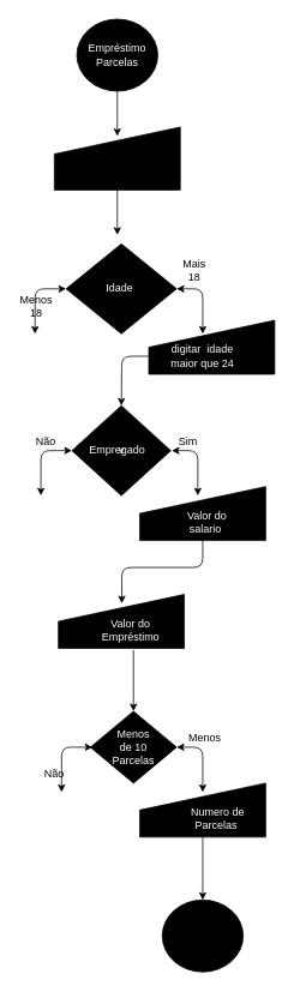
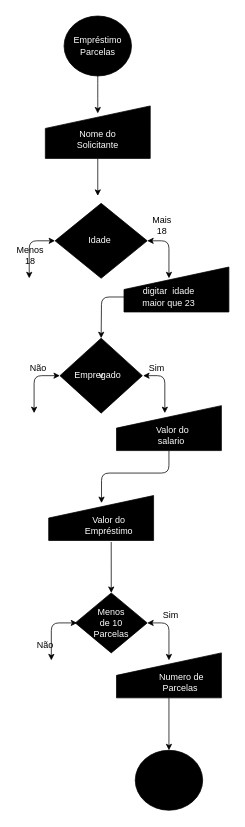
  <mxCell id="0" />
  <mxCell id="1" parent="0" />
  <mxCell id="2" value="&lt;span style=&quot;display: inline ; float: none ; background-color: rgb(248 , 249 , 250) ; color: rgb(0 , 0 , 0) ; font-family: &amp;#34;helvetica&amp;#34; , &amp;#34;arial&amp;#34; , sans-serif ; font-size: 0px ; font-style: normal ; font-variant: normal ; font-weight: 400 ; letter-spacing: normal ; text-align: left ; text-decoration: none ; text-indent: 0px ; text-transform: none ; white-space: nowrap ; word-spacing: 0px&quot;&gt;%3CmxGraphModel%3E%3Croot%3E%3CmxCell%20id%3D%220%22%2F%3E%3CmxCell%20id%3D%221%22%20parent%3D%220%22%2F%3E%3CmxCell%20id%3D%222%22%20value%3D%22%22%20parent%3D%221%22%20vertex%3D%221%22%20style%3D%22shape%3DmanualInput%3BwhiteSpace%3Dwrap%3Bhtml%3D1%3BfillColor%3D%23000000%3B%22%3E%3CmxGeometry%20as%3D%22geometry%22%20height%3D%2260%22%20width%3D%22140%22%20y%3D%22660%22%20x%3D%22-0.5%22%2F%3E%3C%2FmxCell%3E%3C%2Froot%3E%3C%2FmxGraphModel%3E&lt;/span&gt;" parent="1" vertex="1" style="ellipse;whiteSpace=wrap;html=1;fillColor=#000000;"><mxGeometry as="geometry" height="80" width="90" y="20" x="85" /></mxCell>
  <mxCell id="3" value="" parent="1" style="endArrow=classic;html=1;exitX=0.5;exitY=1;exitDx=0;exitDy=0;" source="2" edge="1"><mxGeometry as="geometry" height="50" width="50" relative="1"><mxPoint as="sourcePoint" y="170" x="85" /><mxPoint as="targetPoint" y="150" x="130" /><Array as="points"><mxPoint y="120" x="130" /></Array></mxGeometry></mxCell>
  <mxCell id="4" value="&lt;font color=&quot;#ffffff&quot;&gt;Empréstimo Parcelas&lt;/font&gt;" parent="1" vertex="1" style="text;html=1;strokeColor=none;fillColor=none;align=center;verticalAlign=middle;whiteSpace=wrap;rounded=0;"><mxGeometry as="geometry" height="20" width="40" y="50" x="110" /></mxCell>
  <mxCell id="5" value="" parent="1" vertex="1" style="shape=manualInput;whiteSpace=wrap;html=1;fillColor=#000000;"><mxGeometry as="geometry" height="70" width="140" y="140" x="60" /></mxCell>
+ <mxCell id="6" value="Nome do Solicitante" parent="1" vertex="1" style="text;html=1;strokeColor=none;fillColor=none;align=center;verticalAlign=middle;whiteSpace=wrap;rounded=0;fontColor=#FFFFFF;"><mxGeometry as="geometry" height="20" width="40" y="175" x="110" /></mxCell>
  <mxCell id="7" value="" parent="1" style="endArrow=classic;html=1;fontColor=#FFFFFF;exitX=0.5;exitY=1;exitDx=0;exitDy=0;" source="5" edge="1"><mxGeometry as="geometry" height="50" width="50" relative="1"><mxPoint as="sourcePoint" y="280" x="65" /><mxPoint as="targetPoint" y="260" x="130" /></mxGeometry></mxCell>
  <mxCell id="8" value="Idade&amp;nbsp;" parent="1" vertex="1" style="rhombus;whiteSpace=wrap;html=1;fillColor=#000000;fontColor=#FFFFFF;"><mxGeometry as="geometry" height="100" width="123" y="270" x="73" /></mxCell>
  <mxCell id="9" value="" parent="1" style="endArrow=classic;startArrow=classic;html=1;fontColor=#FFFFFF;entryX=1;entryY=0.5;entryDx=0;entryDy=0;" target="8" edge="1"><mxGeometry as="geometry" height="50" width="50" relative="1"><mxPoint as="sourcePoint" y="370" x="225" /><mxPoint as="targetPoint" y="310" x="265" /><Array as="points"><mxPoint y="320" x="225" /></Array></mxGeometry></mxCell>
  <mxCell id="10" value="&lt;font color=&quot;#000000&quot;&gt;Menos 18&lt;/font&gt;" parent="1" vertex="1" style="text;html=1;strokeColor=none;fillColor=none;align=center;verticalAlign=middle;whiteSpace=wrap;rounded=0;fontColor=#FFFFFF;"><mxGeometry x="20" y="330" as="geometry" height="20" width="40" /></mxCell>
  <mxCell id="11" value="Mais 18" parent="1" vertex="1" style="text;html=1;strokeColor=none;fillColor=none;align=center;verticalAlign=middle;whiteSpace=wrap;rounded=0;fontColor=#000000;"><mxGeometry as="geometry" height="20" width="40" y="290" x="196" /></mxCell>
  <mxCell id="12" value="27" parent="1" vertex="1" style="text;html=1;strokeColor=none;fillColor=none;align=center;verticalAlign=middle;whiteSpace=wrap;rounded=0;fontColor=#FFFFFF;"><mxGeometry as="geometry" height="20" width="40" y="385" x="205" /></mxCell>
  <mxCell id="13" value="v&lt;span style=&quot;display: inline ; float: none ; background-color: rgb(248 , 249 , 250) ; color: rgb(0 , 0 , 0) ; font-family: &amp;#34;helvetica&amp;#34; , &amp;#34;arial&amp;#34; , sans-serif ; font-size: 0px ; font-style: normal ; font-variant: normal ; font-weight: 400 ; letter-spacing: normal ; text-align: left ; text-decoration: none ; text-indent: 0px ; text-transform: none ; white-space: nowrap ; word-spacing: 0px&quot;&gt;%3CmxGraphModel%3E%3Croot%3E%3CmxCell%20id%3D%220%22%2F%3E%3CmxCell%20id%3D%221%22%20parent%3D%220%22%2F%3E%3CmxCell%20id%3D%222%22%20value%3D%22%22%20parent%3D%221%22%20vertex%3D%221%22%20style%3D%22rhombus%3BwhiteSpace%3Dwrap%3Bhtml%3D1%3BfillColor%3D%23000000%3BfontColor%3D%23FFFFFF%3B%22%3E%3CmxGeometry%20as%3D%22geometry%22%20height%3D%22100%22%20width%3D%22110%22%20y%3D%22450%22%20x%3D%2214.5%22%2F%3E%3C%2FmxCell%3E%3C%2Froot%3E%3C%2FmxGraphModel%3E&lt;/span&gt;" parent="1" vertex="1" style="rhombus;whiteSpace=wrap;html=1;fillColor=#000000;fontColor=#FFFFFF;"><mxGeometry as="geometry" height="100" width="110" y="450" x="79.5" /></mxCell>
  <mxCell id="14" value="" parent="1" style="endArrow=classic;html=1;fontColor=#FFFFFF;entryX=0.5;entryY=0;entryDx=0;entryDy=0;exitX=0;exitY=0.5;exitDx=0;exitDy=0;" target="13" edge="1"><mxGeometry as="geometry" height="50" width="50" relative="1"><mxPoint as="sourcePoint" y="395" x="165" /><mxPoint as="targetPoint" y="570" x="65" /><Array as="points"><mxPoint y="395" x="135" /></Array></mxGeometry></mxCell>
  <mxCell id="15" value="Empregado" parent="1" vertex="1" style="text;html=1;strokeColor=none;fillColor=none;align=center;verticalAlign=middle;whiteSpace=wrap;rounded=0;fontColor=#FFFFFF;"><mxGeometry as="geometry" height="20" width="40" y="490" x="110" /></mxCell>
  <mxCell id="16" value="" parent="1" style="endArrow=classic;startArrow=classic;html=1;fontColor=#FFFFFF;entryX=1;entryY=0.5;entryDx=0;entryDy=0;" edge="1"><mxGeometry as="geometry" height="50" width="50" relative="1"><mxPoint as="sourcePoint" y="550" x="219.5" /><mxPoint as="targetPoint" y="500" x="190.5" /><Array as="points"><mxPoint y="500" x="219.5" /></Array></mxGeometry></mxCell>
  <mxCell id="17" value="" parent="1" style="endArrow=classic;startArrow=classic;html=1;fontColor=#FFFFFF;entryX=0;entryY=0.5;entryDx=0;entryDy=0;" edge="1"><mxGeometry as="geometry" height="50" width="50" relative="1"><mxPoint as="sourcePoint" y="550" x="45" /><mxPoint as="targetPoint" y="500" x="79.5" /><Array as="points"><mxPoint y="500" x="45" /></Array></mxGeometry></mxCell>
  <mxCell id="18" value="" parent="1" style="endArrow=classic;startArrow=classic;html=1;fontColor=#FFFFFF;entryX=0;entryY=0.5;entryDx=0;entryDy=0;" edge="1"><mxGeometry as="geometry" height="50" width="50" relative="1"><mxPoint as="sourcePoint" y="370" x="38.5" /><mxPoint as="targetPoint" y="320" x="73" /><Array as="points"><mxPoint y="320" x="38.5" /></Array></mxGeometry></mxCell>
  <mxCell id="19" value="S&lt;font color=&quot;#000000&quot;&gt;Sim&lt;/font&gt;&lt;font color=&quot;#007600&quot;&gt;&lt;/font&gt;" parent="1" vertex="1" style="text;html=1;strokeColor=none;fillColor=none;align=center;verticalAlign=middle;whiteSpace=wrap;rounded=0;fontColor=#FFFFFF;"><mxGeometry as="geometry" height="20" width="40" y="480" x="185" /></mxCell>
  <mxCell id="20" value="T&lt;font color=&quot;#000000&quot;&gt;Não&lt;/font&gt;ext" parent="1" vertex="1" style="text;html=1;strokeColor=none;fillColor=none;align=center;verticalAlign=middle;whiteSpace=wrap;rounded=0;fontColor=#FFFFFF;"><mxGeometry as="geometry" height="20" width="40" y="480" x="35" /></mxCell>
  <mxCell id="21" value="" parent="1" vertex="1" style="shape=manualInput;whiteSpace=wrap;html=1;fillColor=#000000;"><mxGeometry as="geometry" height="60" width="140" y="355" x="165" /></mxCell>
- <mxCell id="22" value="digitar&amp;nbsp; idade maior que 24" parent="1" vertex="1" style="text;html=1;strokeColor=none;fillColor=none;align=center;verticalAlign=middle;whiteSpace=wrap;rounded=0;fontColor=#FFFFFF;"><mxGeometry as="geometry" height="20" width="80" y="385" x="185" /></mxCell>
+ <mxCell id="22" value="digitar&amp;nbsp; idade maior que 23" parent="1" vertex="1" style="text;html=1;strokeColor=none;fillColor=none;align=center;verticalAlign=middle;whiteSpace=wrap;rounded=0;fontColor=#FFFFFF;"><mxGeometry as="geometry" height="20" width="80" y="385" x="185" /></mxCell>
  <mxCell id="23" value="" parent="1" vertex="1" style="shape=manualInput;whiteSpace=wrap;html=1;fillColor=#000000;"><mxGeometry as="geometry" height="60" width="140" y="540" x="155" /></mxCell>
  <mxCell id="24" value="Valor do salario&amp;nbsp;" parent="1" vertex="1" style="text;html=1;strokeColor=none;fillColor=none;align=center;verticalAlign=middle;whiteSpace=wrap;rounded=0;fontColor=#FFFFFF;"><mxGeometry as="geometry" height="20" width="50" y="570" x="205" /></mxCell>
  <mxCell id="25" value="" parent="1" style="endArrow=classic;html=1;fontColor=#FFFFFF;exitX=0.5;exitY=1;exitDx=0;exitDy=0;" source="23" edge="1"><mxGeometry as="geometry" height="50" width="50" relative="1"><mxPoint as="sourcePoint" y="670" x="25" /><mxPoint as="targetPoint" y="670" x="135" /><Array as="points"><mxPoint y="630" x="225" /><mxPoint y="630" x="135" /></Array></mxGeometry></mxCell>
  <mxCell id="26" value="" parent="1" vertex="1" style="shape=manualInput;whiteSpace=wrap;html=1;fillColor=#000000;"><mxGeometry as="geometry" height="60" width="140" y="660" x="64.5" /></mxCell>
  <mxCell id="27" parent="1" style="edgeStyle=orthogonalEdgeStyle;rounded=0;orthogonalLoop=1;jettySize=auto;html=1;exitX=0.5;exitY=1;exitDx=0;exitDy=0;entryX=0.575;entryY=1;entryDx=0;entryDy=0;entryPerimeter=0;fontColor=#FFFFFF;" target="26" source="28" edge="1"><mxGeometry as="geometry" relative="1" /></mxCell>
  <mxCell id="28" value="Valor do Empréstimo " parent="1" vertex="1" style="text;html=1;strokeColor=none;fillColor=none;align=center;verticalAlign=middle;whiteSpace=wrap;rounded=0;fontColor=#FFFFFF;"><mxGeometry as="geometry" height="20" width="60" y="690" x="115" /></mxCell>
  <mxCell id="29" value="" parent="1" vertex="1" style="rhombus;whiteSpace=wrap;html=1;fillColor=#000000;fontColor=#FFFFFF;"><mxGeometry as="geometry" height="80" width="96" y="790" x="100" /></mxCell>
  <mxCell id="30" value="" parent="1" style="endArrow=classic;html=1;fontColor=#FFFFFF;entryX=0.5;entryY=0;entryDx=0;entryDy=0;exitX=0.596;exitY=1.033;exitDx=0;exitDy=0;exitPerimeter=0;" target="29" source="26" edge="1"><mxGeometry as="geometry" height="50" width="50" relative="1"><mxPoint as="sourcePoint" y="785" x="35" /><mxPoint as="targetPoint" y="735" x="85" /></mxGeometry></mxCell>
  <mxCell id="31" value="" parent="1" style="endArrow=classic;startArrow=classic;html=1;fontColor=#FFFFFF;entryX=1;entryY=0.5;entryDx=0;entryDy=0;" edge="1"><mxGeometry as="geometry" height="50" width="50" relative="1"><mxPoint as="sourcePoint" y="880" x="225" /><mxPoint as="targetPoint" y="830" x="196" /><Array as="points"><mxPoint y="830" x="225" /></Array></mxGeometry></mxCell>
  <mxCell id="32" value="" parent="1" style="endArrow=classic;startArrow=classic;html=1;fontColor=#FFFFFF;entryX=0;entryY=0.5;entryDx=0;entryDy=0;" edge="1"><mxGeometry as="geometry" height="50" width="50" relative="1"><mxPoint as="sourcePoint" y="880" x="68" /><mxPoint as="targetPoint" y="830" x="102.5" /><Array as="points"><mxPoint y="830" x="68" /></Array></mxGeometry></mxCell>
  <mxCell id="33" value="Menos de 10 Parcelas " parent="1" vertex="1" style="text;html=1;strokeColor=none;fillColor=none;align=center;verticalAlign=middle;whiteSpace=wrap;rounded=0;fontColor=#FFFFFF;"><mxGeometry as="geometry" height="20" width="40" y="820" x="128" /></mxCell>
- <mxCell id="34" value="&lt;font color=&quot;#000000&quot;&gt;Menos&lt;/font&gt;" parent="1" vertex="1" style="text;html=1;strokeColor=none;fillColor=none;align=center;verticalAlign=middle;whiteSpace=wrap;rounded=0;fontColor=#FFFFFF;"><mxGeometry as="geometry" height="20" width="55" y="810" x="200" /></mxCell>
+ <mxCell id="34" value="&lt;font color=&quot;#000000&quot;&gt;Sim&lt;/font&gt;" parent="1" vertex="1" style="text;html=1;strokeColor=none;fillColor=none;align=center;verticalAlign=middle;whiteSpace=wrap;rounded=0;fontColor=#FFFFFF;"><mxGeometry as="geometry" height="20" width="55" y="810" x="200" /></mxCell>
  <mxCell id="35" value="&lt;font color=&quot;#000000&quot;&gt;Não&lt;/font&gt;" parent="1" vertex="1" style="text;html=1;strokeColor=none;fillColor=none;align=center;verticalAlign=middle;whiteSpace=wrap;rounded=0;fontColor=#FFFFFF;"><mxGeometry x="35" y="850" as="geometry" height="20" width="50" /></mxCell>
  <mxCell id="36" value="" parent="1" vertex="1" style="ellipse;whiteSpace=wrap;html=1;fillColor=#000000;fontColor=#FFFFFF;"><mxGeometry as="geometry" height="80" width="90" y="1000" x="180" /></mxCell>
  <mxCell id="37" value="" parent="1" vertex="1" style="shape=manualInput;whiteSpace=wrap;html=1;fillColor=#000000;"><mxGeometry as="geometry" height="60" width="140" y="870" x="155" /></mxCell>
  <mxCell id="38" value="Numero de Parcelas&amp;nbsp;" parent="1" vertex="1" style="text;html=1;strokeColor=none;fillColor=none;align=center;verticalAlign=middle;whiteSpace=wrap;rounded=0;fontColor=#FFFFFF;"><mxGeometry as="geometry" height="20" width="68" y="900" x="208" /></mxCell>
  <mxCell id="39" value="" parent="1" style="endArrow=classic;html=1;fontColor=#FFFFFF;exitX=0.5;exitY=1;exitDx=0;exitDy=0;entryX=0.5;entryY=0;entryDx=0;entryDy=0;" target="36" source="37" edge="1"><mxGeometry as="geometry" height="50" width="50" relative="1"><mxPoint as="sourcePoint" y="980" x="189.5" /><mxPoint as="targetPoint" y="980" x="225" /></mxGeometry></mxCell>
